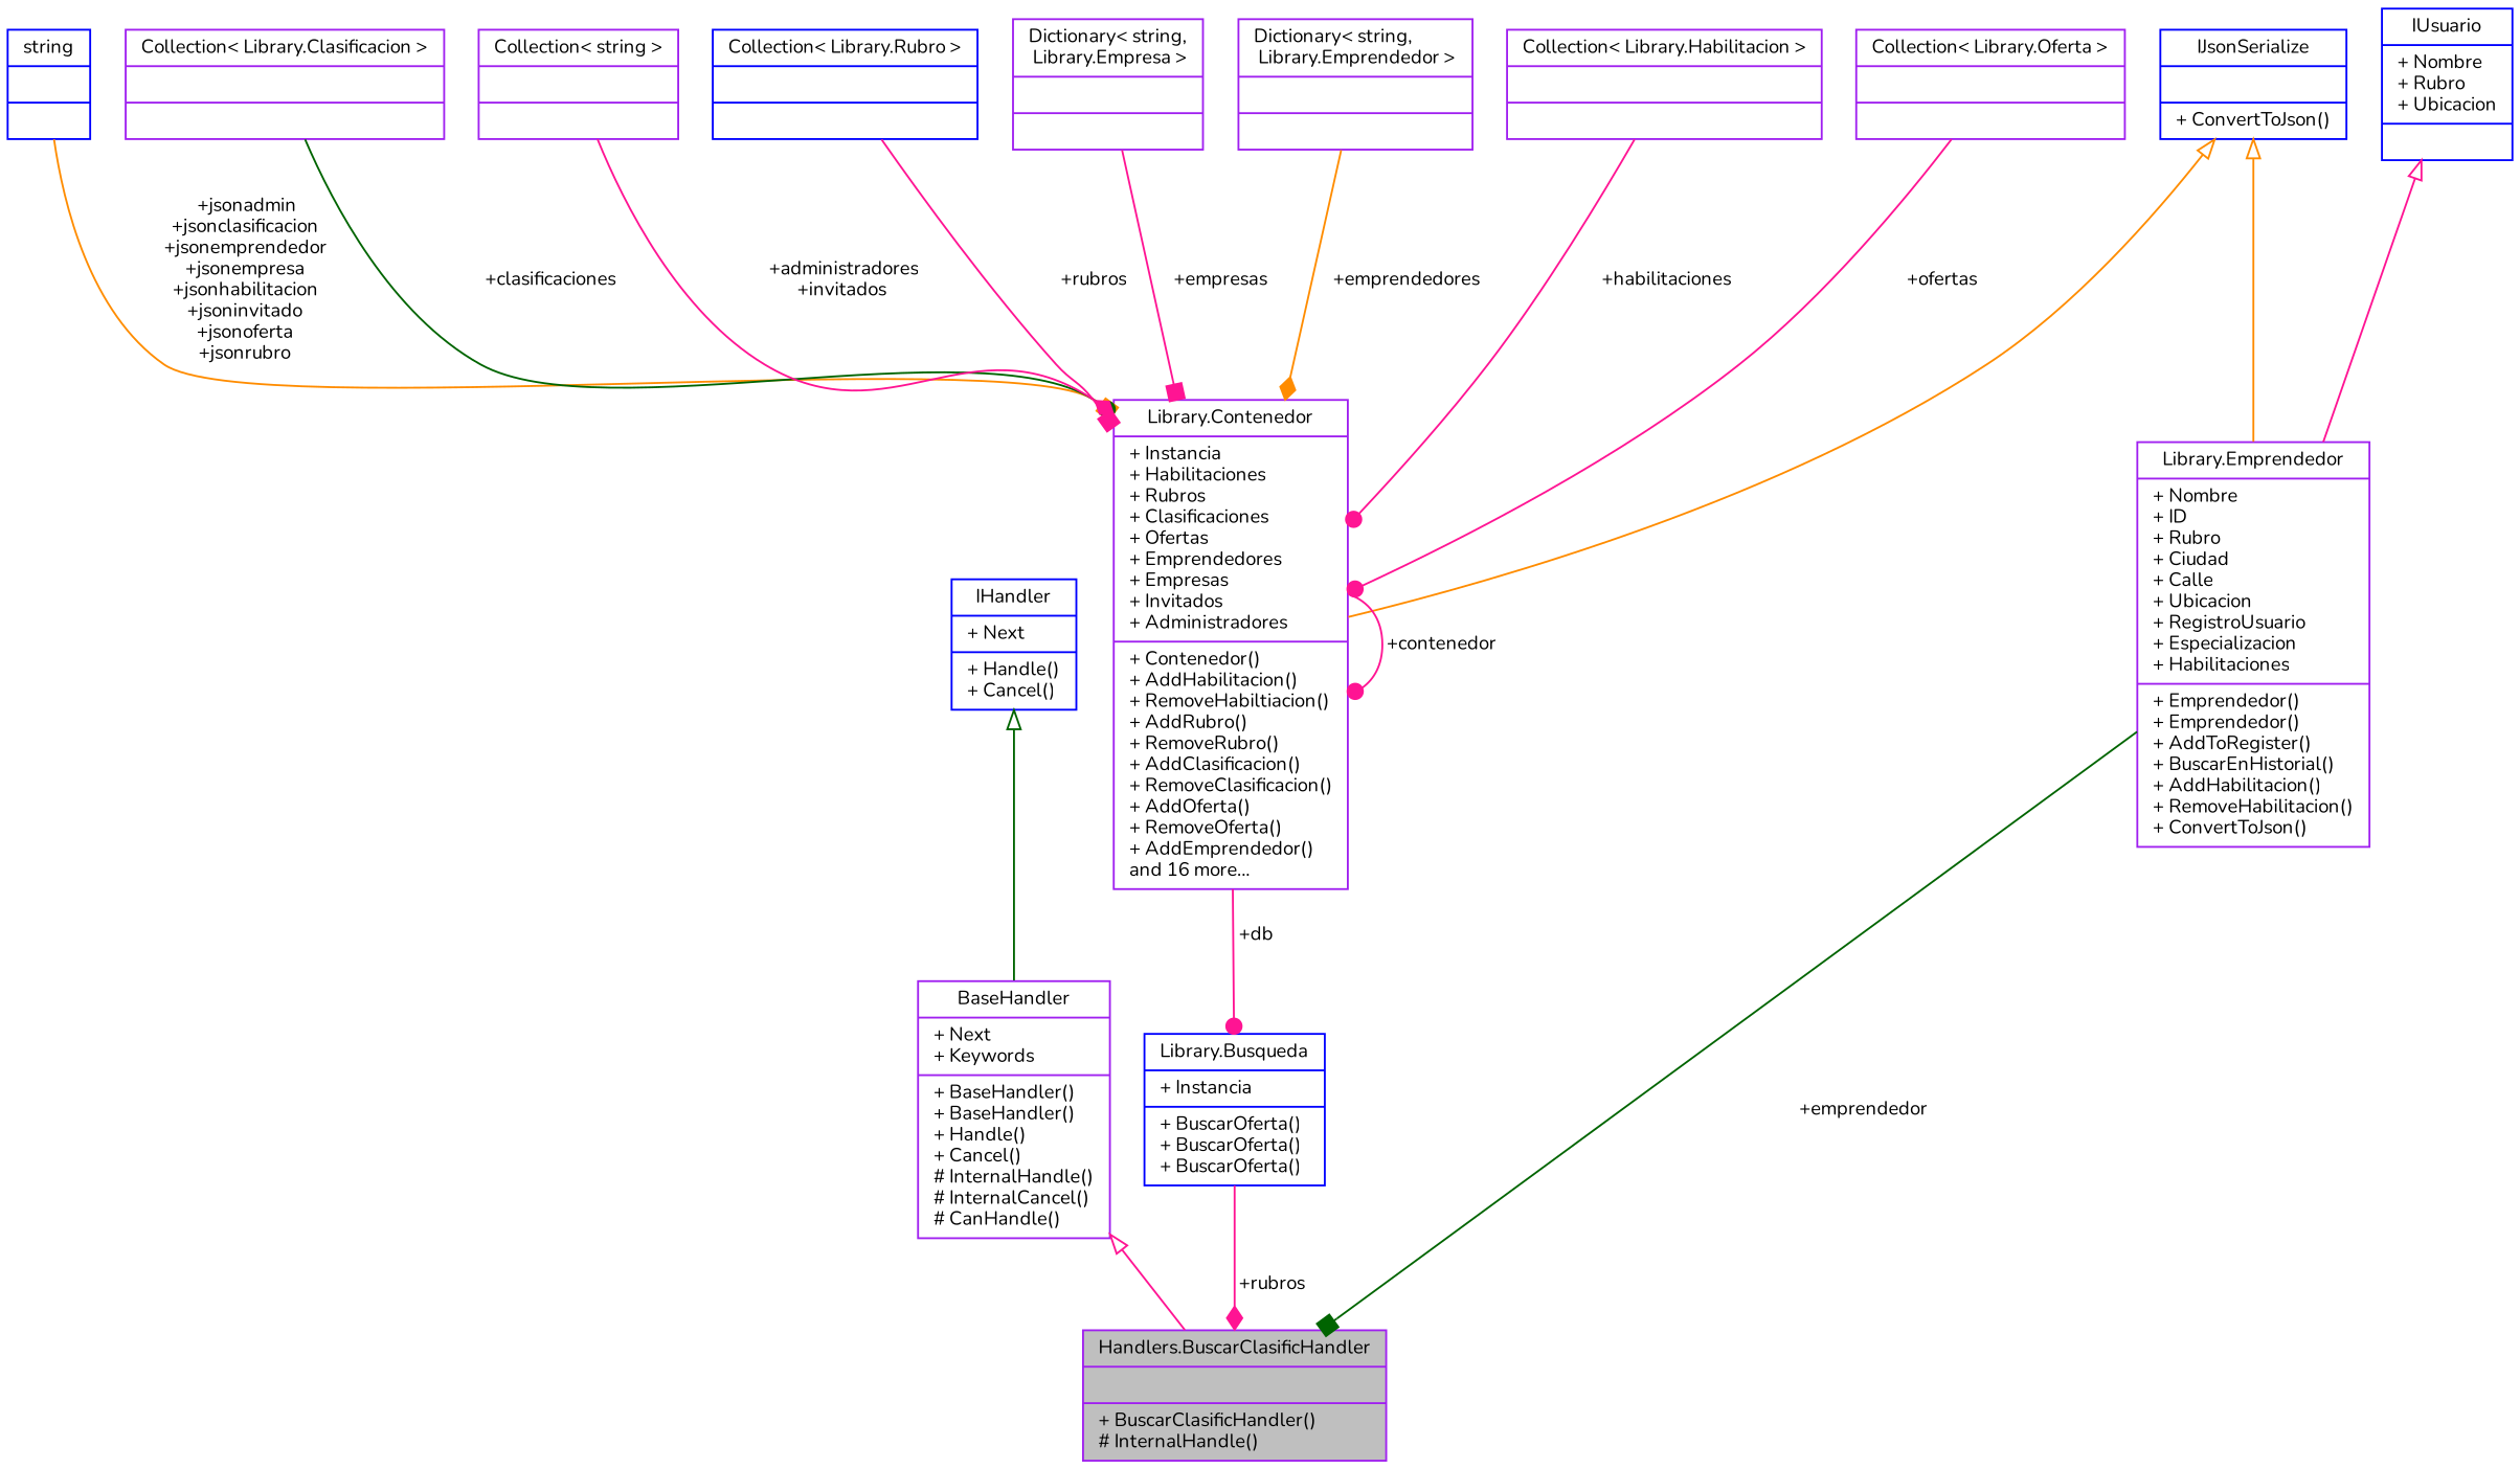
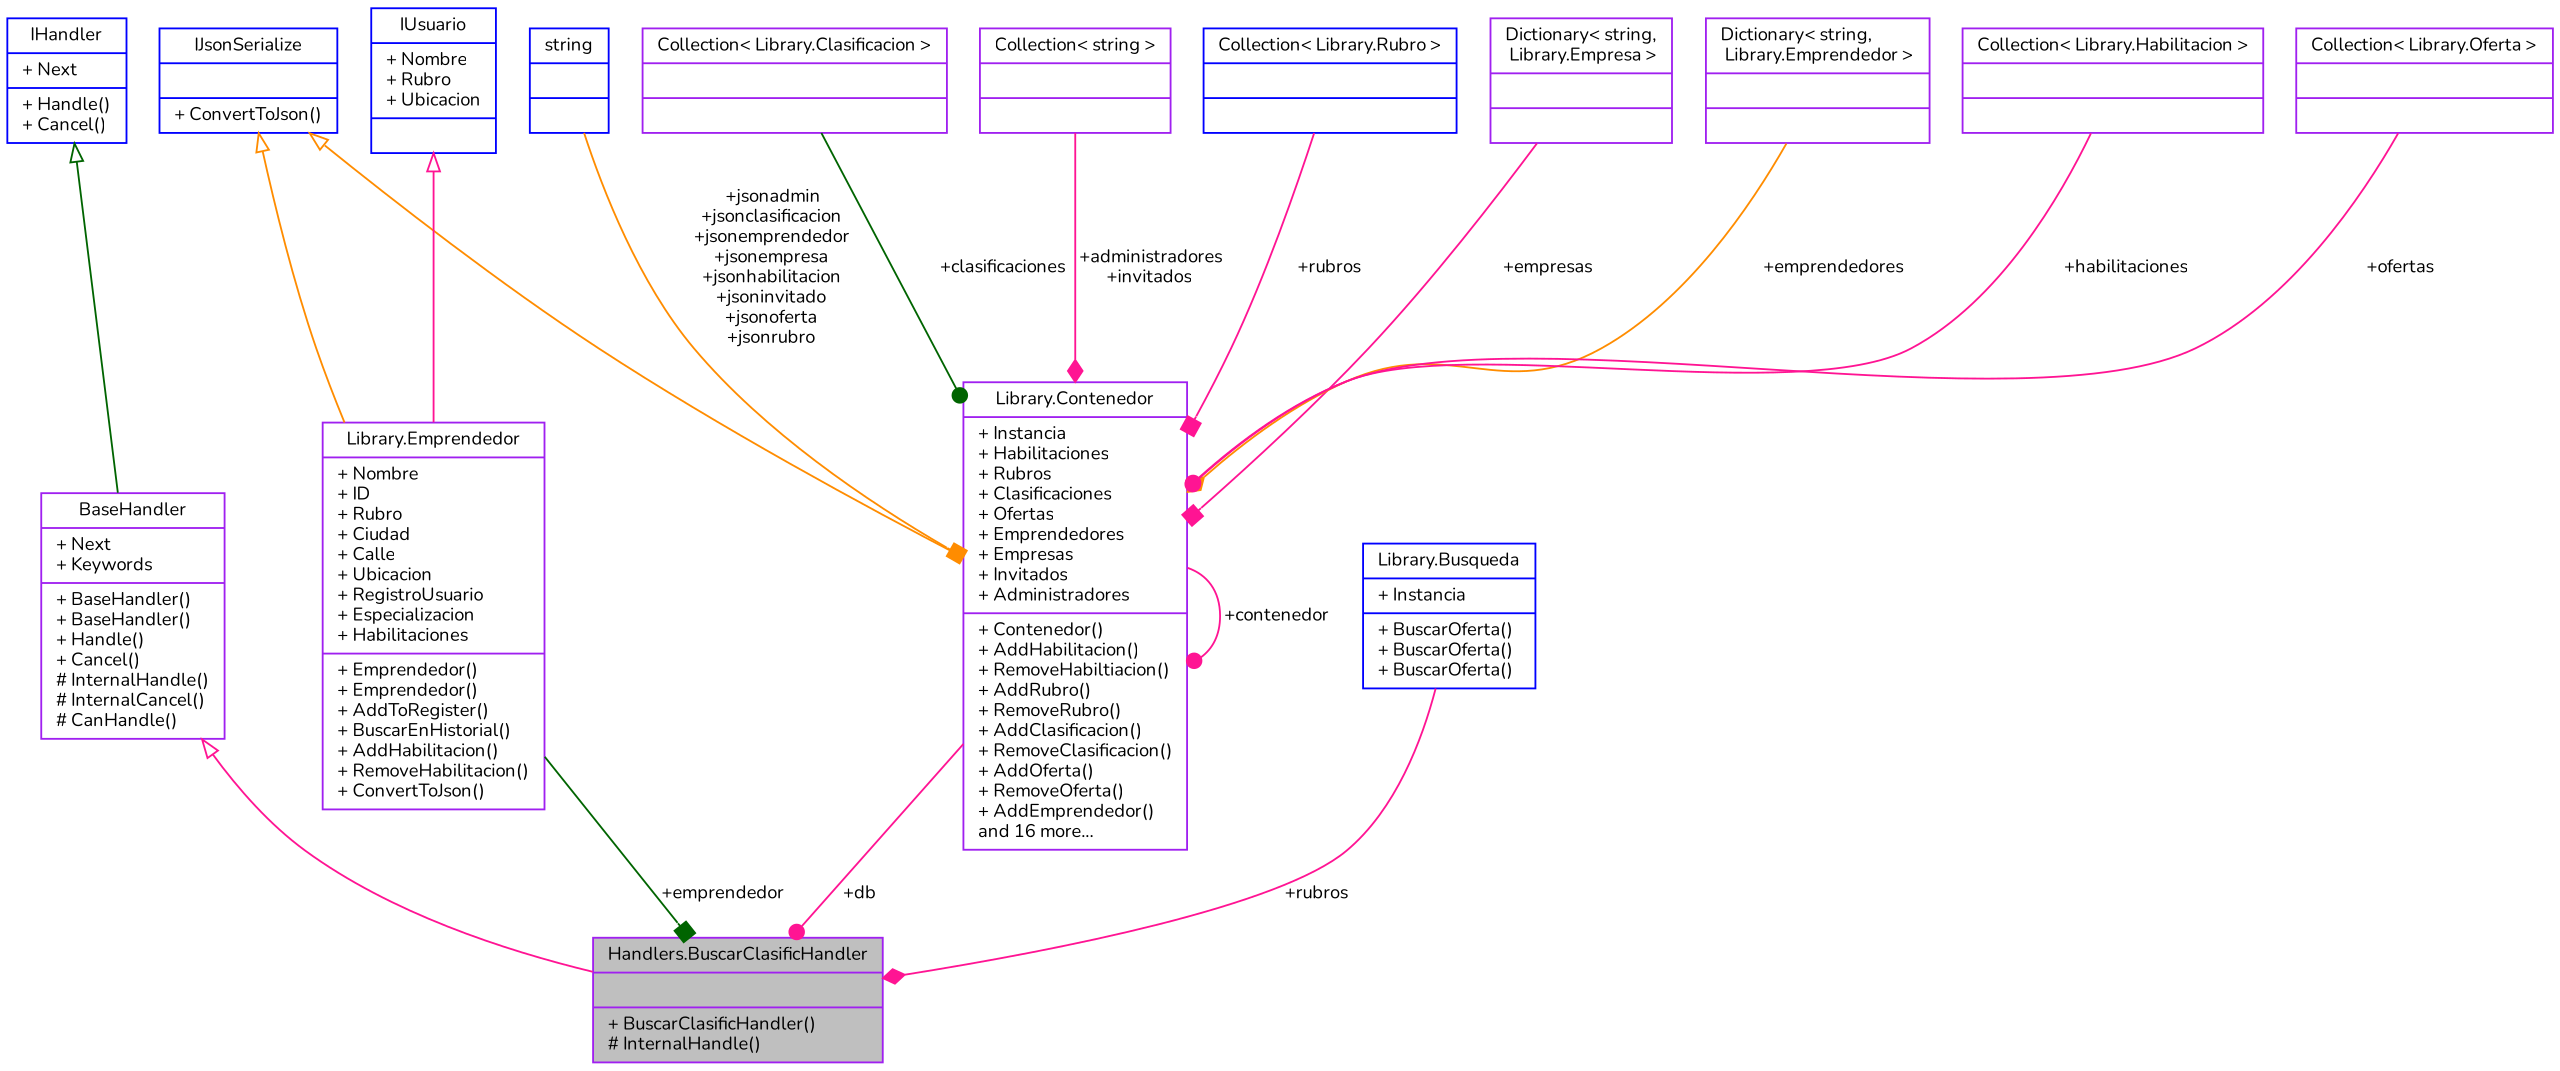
  digraph {
    fontname=Nunito
    node [color=purple fillcolor=white fontname=Nunito fontsize=10 shape=record style=filled]
    edge [color=deeppink fontname=Nunito fontsize=10 labelfontname=Helvetica labelfontsize=10 style=solid]
    n1 [fillcolor=grey75 fontcolor=black height=0.2 label="{Handlers.BuscarClasificHandler\n||+ BuscarClasificHandler()\l# InternalHandle()\l}" width=0.4]
    n2 [height=0.2 label="{BaseHandler\n|+ Next\l+ Keywords\l|+ BaseHandler()\l+ BaseHandler()\l+ Handle()\l+ Cancel()\l# InternalHandle()\l# InternalCancel()\l# CanHandle()\l}" width=0.4]
    n3 [color=blue height=0.2 label="{IHandler\n|+ Next\l|+ Handle()\l+ Cancel()\l}" width=0.4]
    n4 [height=0.2 label="{Library.Emprendedor\n|+ Nombre\l+ ID\l+ Rubro\l+ Ciudad\l+ Calle\l+ Ubicacion\l+ RegistroUsuario\l+ Especializacion\l+ Habilitaciones\l|+ Emprendedor()\l+ Emprendedor()\l+ AddToRegister()\l+ BuscarEnHistorial()\l+ AddHabilitacion()\l+ RemoveHabilitacion()\l+ ConvertToJson()\l}" width=0.4]
    n5 [color=blue height=0.2 label="{IJsonSerialize\n||+ ConvertToJson()\l}" width=0.4]
    n6 [height=0.2 label="{Library.Contenedor\n|+ Instancia\l+ Habilitaciones\l+ Rubros\l+ Clasificaciones\l+ Ofertas\l+ Emprendedores\l+ Empresas\l+ Invitados\l+ Administradores\l|+ Contenedor()\l+ AddHabilitacion()\l+ RemoveHabiltiacion()\l+ AddRubro()\l+ RemoveRubro()\l+ AddClasificacion()\l+ RemoveClasificacion()\l+ AddOferta()\l+ RemoveOferta()\l+ AddEmprendedor()\land 16 more...\l}" width=0.4]
    n7 [color=blue height=0.2 label="{IUsuario\n|+ Nombre\l+ Rubro\l+ Ubicacion\l|}" width=0.4]
    n8 [color=blue height=0.2 label="{Library.Busqueda\n|+ Instancia\l|+ BuscarOferta()\l+ BuscarOferta()\l+ BuscarOferta()\l}" width=0.4]
    n9 [color=blue height=0.2 label="{string\n||}" width=0.4]
    n10 [height=0.2 label="{Collection\< Library.Clasificacion \>\n||}" width=0.4]
    n11 [height=0.2 label="{Collection\< string \>\n||}" width=0.4]
    n12 [color=blue height=0.2 label="{Collection\< Library.Rubro \>\n||}" width=0.4]
    n13 [height=0.2 label="{Dictionary\< string,\l Library.Empresa \>\n||}" width=0.4]
    n14 [height=0.2 label="{Dictionary\< string,\l Library.Emprendedor \>\n||}" width=0.4]
    n15 [height=0.2 label="{Collection\< Library.Habilitacion \>\n||}" width=0.4]
    n16 [height=0.2 label="{Collection\< Library.Oferta \>\n||}" width=0.4]
    n2 -> n1 [arrowtail=onormal dir=back]
    n3 -> n2 [arrowtail=onormal color=darkgreen dir=back]
    n4 -> n1 [arrowhead=box color=darkgreen label=" +emprendedor"]
    n5 -> n4 [arrowtail=onormal color=darkorange dir=back]
    n5 -> n6 [arrowtail=onormal color=darkorange dir=back]
-   n6 -> n8 [arrowhead=dot label=" +db"]
+   n6 -> n1 [arrowhead=dot label=" +db"]
    n6 -> n6 [arrowhead=dot label=" +contenedor"]
    n7 -> n4 [arrowtail=onormal dir=back]
    n8 -> n1 [arrowhead=diamond label=" +rubros"]
    n9 -> n6 [arrowhead=box color=darkorange label=" +jsonadmin\n+jsonclasificacion\n+jsonemprendedor\n+jsonempresa\n+jsonhabilitacion\n+jsoninvitado\n+jsonoferta\n+jsonrubro"]
    n10 -> n6 [arrowhead=dot color=darkgreen label=" +clasificaciones"]
    n11 -> n6 [arrowhead=diamond label=" +administradores\n+invitados"]
    n12 -> n6 [arrowhead=box label=" +rubros"]
    n13 -> n6 [arrowhead=box label=" +empresas"]
    n14 -> n6 [arrowhead=diamond color=darkorange label=" +emprendedores"]
    n15 -> n6 [arrowhead=dot label=" +habilitaciones"]
    n16 -> n6 [arrowhead=dot label=" +ofertas"]
  }
